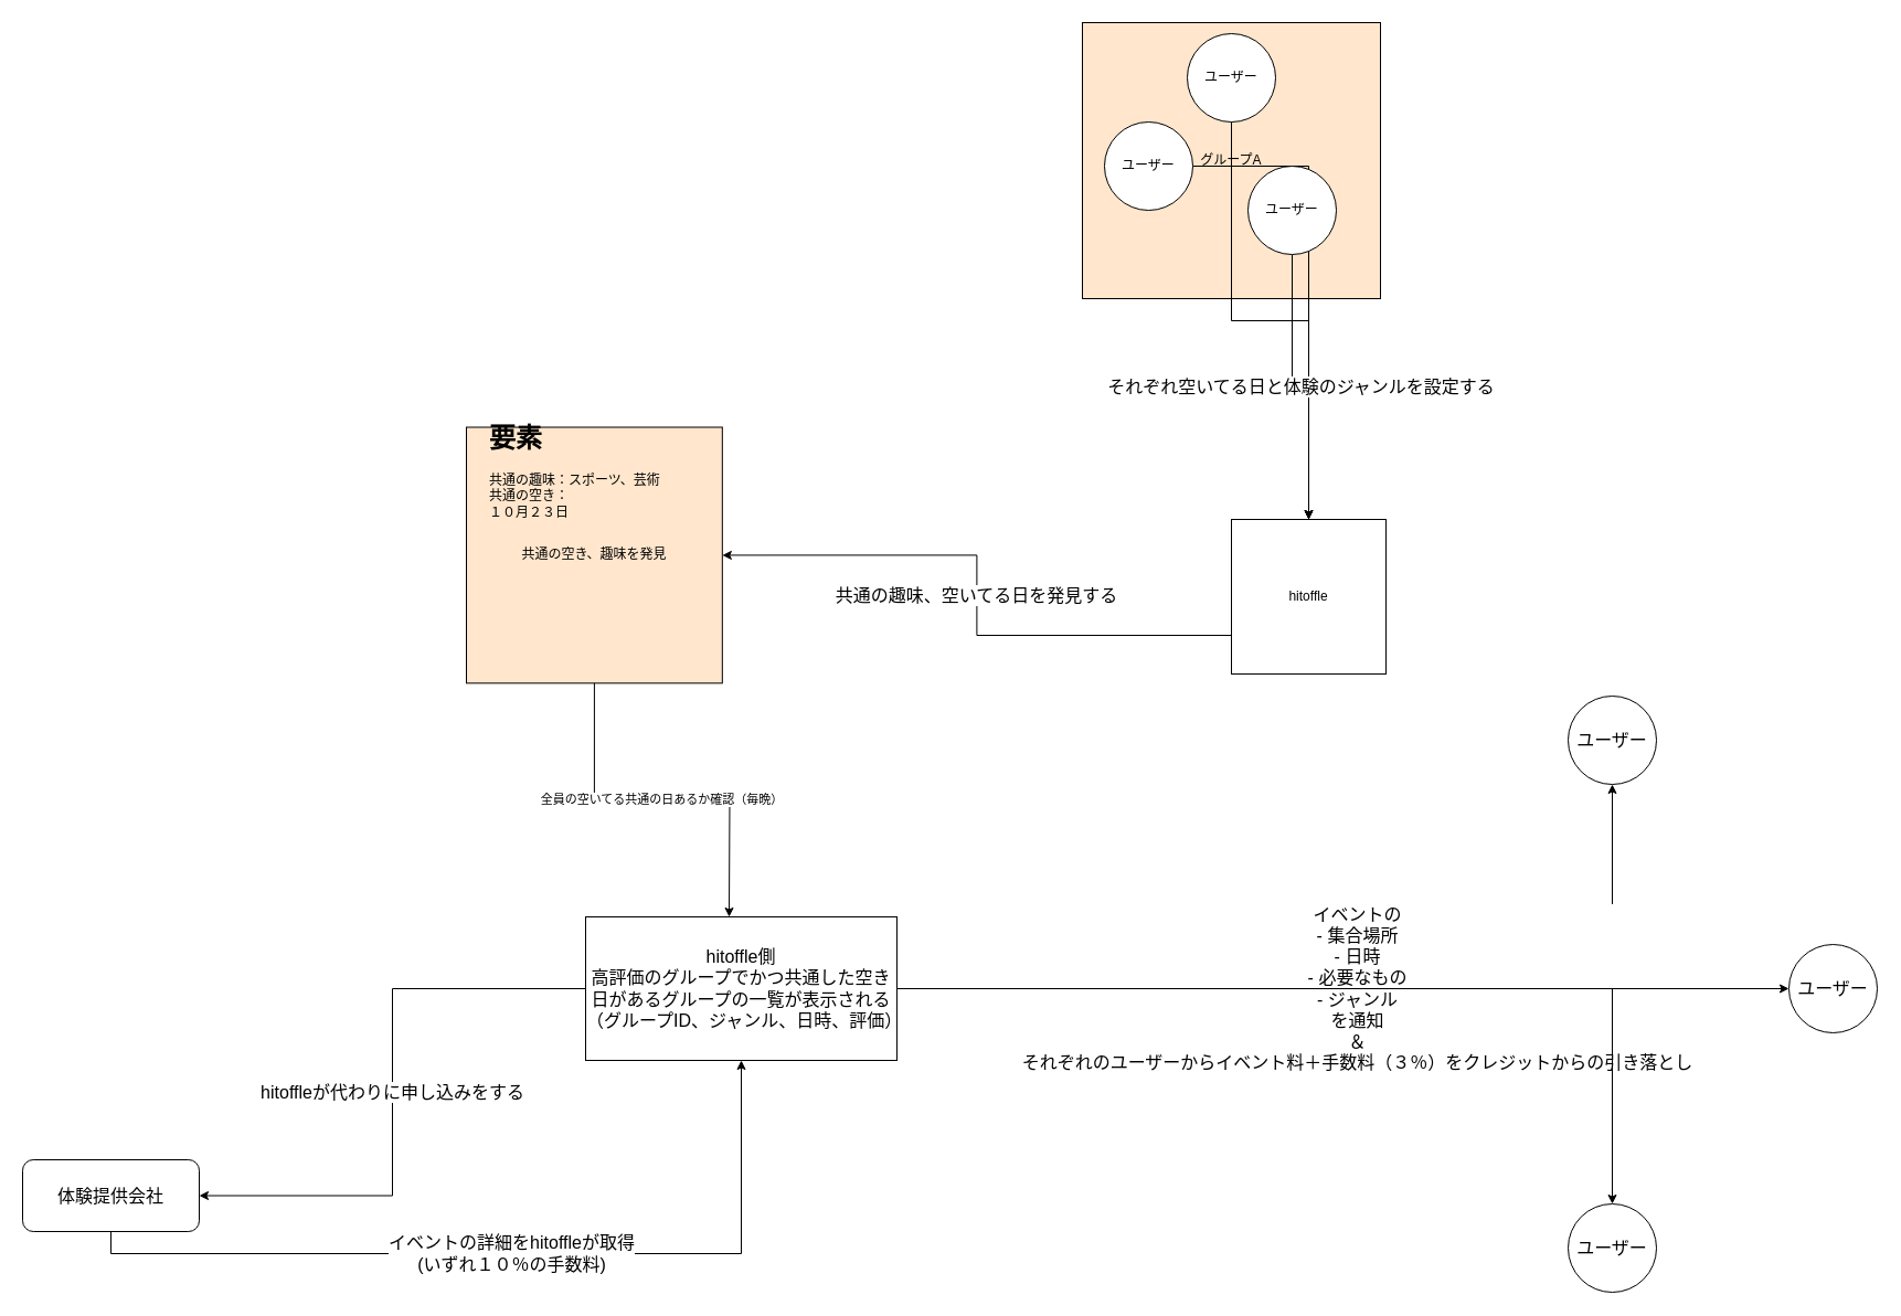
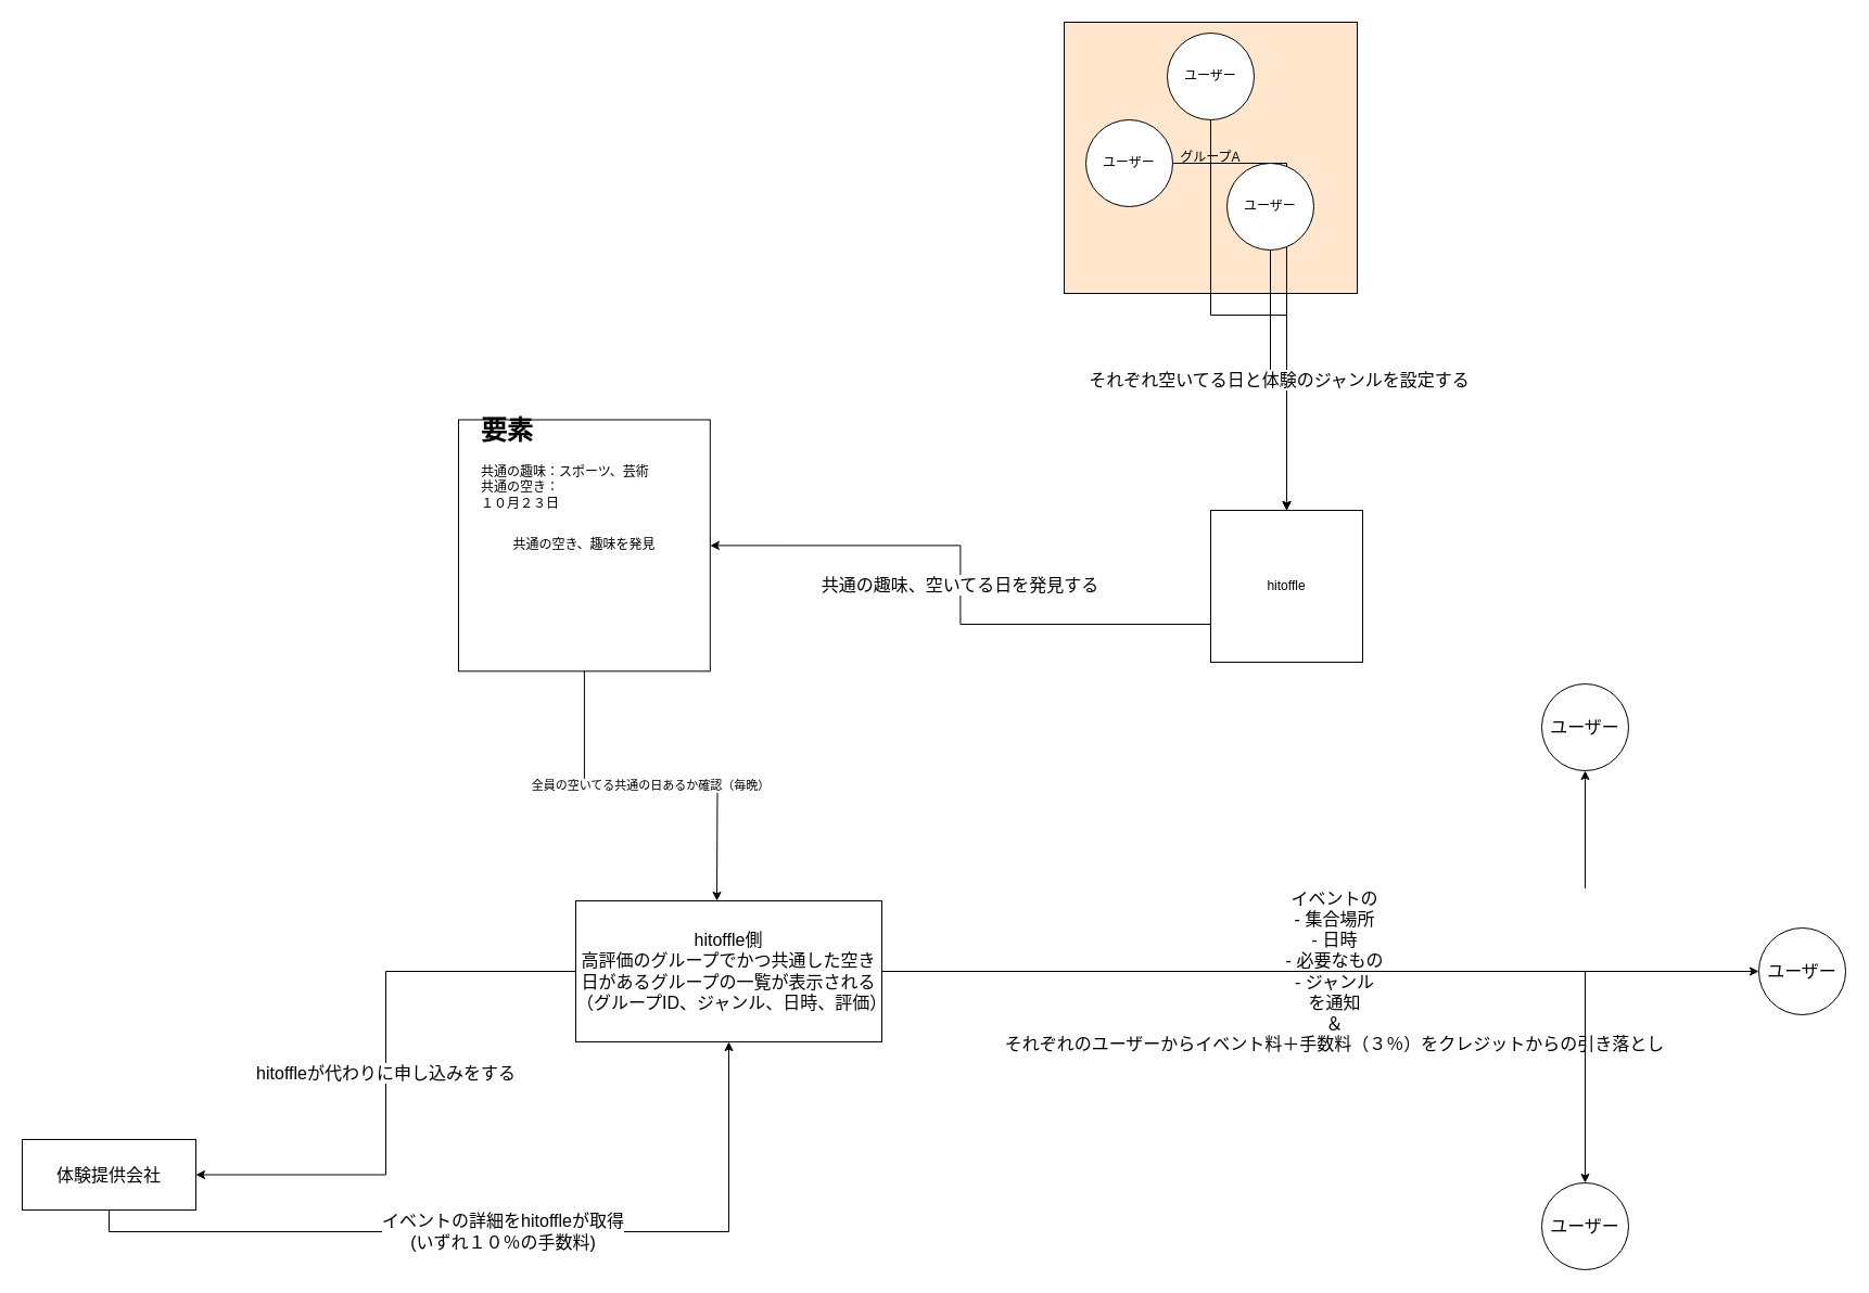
  <mxCell id="0" />
  <mxCell id="1" parent="0" />
  <mxCell id="2" value="グループA" style="rounded=0;whiteSpace=wrap;html=1;fillColor=#ffe6cc;" parent="1" vertex="1"><mxGeometry x="980" y="20" width="270" height="250" as="geometry" /></mxCell>
  <mxCell id="3" value="&lt;font style=&quot;font-size: 16px&quot;&gt;共通の趣味、空いてる日を発見する&lt;/font&gt;" style="edgeStyle=orthogonalEdgeStyle;rounded=0;orthogonalLoop=1;jettySize=auto;html=1;exitX=0;exitY=0.75;exitDx=0;exitDy=0;entryX=1;entryY=0.5;entryDx=0;entryDy=0;" edge="1" parent="1" source="4" target="12"><mxGeometry relative="1" as="geometry"><mxPoint x="790" y="525" as="targetPoint" /></mxGeometry></mxCell>
  <mxCell id="4" value="hitoffle" style="whiteSpace=wrap;html=1;aspect=fixed;" parent="1" vertex="1"><mxGeometry x="1115" y="470" width="140" height="140" as="geometry" /></mxCell>
  <mxCell id="5" style="edgeStyle=orthogonalEdgeStyle;rounded=0;orthogonalLoop=1;jettySize=auto;html=1;entryX=0.5;entryY=0;entryDx=0;entryDy=0;fontSize=16;" edge="1" parent="1" source="6" target="4"><mxGeometry relative="1" as="geometry" /></mxCell>
  <mxCell id="6" value="ユーザー" style="ellipse;whiteSpace=wrap;html=1;aspect=fixed;" vertex="1" parent="1"><mxGeometry x="1000" y="110" width="80" height="80" as="geometry" /></mxCell>
  <mxCell id="7" style="edgeStyle=orthogonalEdgeStyle;rounded=0;orthogonalLoop=1;jettySize=auto;html=1;fontSize=16;" edge="1" parent="1" source="8" target="4"><mxGeometry relative="1" as="geometry" /></mxCell>
  <mxCell id="8" value="ユーザー" style="ellipse;whiteSpace=wrap;html=1;aspect=fixed;" vertex="1" parent="1"><mxGeometry x="1075" y="30" width="80" height="80" as="geometry" /></mxCell>
  <mxCell id="9" value="それぞれ空いてる日と体験のジャンルを設定する" style="edgeStyle=orthogonalEdgeStyle;rounded=0;orthogonalLoop=1;jettySize=auto;html=1;fontSize=16;" edge="1" parent="1" source="10" target="4"><mxGeometry relative="1" as="geometry" /></mxCell>
  <mxCell id="10" value="ユーザー" style="ellipse;whiteSpace=wrap;html=1;aspect=fixed;" vertex="1" parent="1"><mxGeometry x="1130" y="150" width="80" height="80" as="geometry" /></mxCell>
  <mxCell id="11" value="" style="group" vertex="1" connectable="0" parent="1"><mxGeometry x="410" y="349" width="300" height="300" as="geometry" /></mxCell>
- <mxCell id="12" value="共通の空き、趣味を発見" style="whiteSpace=wrap;html=1;aspect=fixed;fillColor=#ffe6cc;" vertex="1" parent="11"><mxGeometry x="12.0" y="37.5" width="231.818" height="231.818" as="geometry" /></mxCell>
+ <mxCell id="12" value="共通の空き、趣味を発見" style="whiteSpace=wrap;html=1;aspect=fixed;" vertex="1" parent="11"><mxGeometry x="12.0" y="37.5" width="231.818" height="231.818" as="geometry" /></mxCell>
  <mxCell id="13" value="&lt;h1&gt;要素&lt;/h1&gt;&lt;div&gt;共通の趣味：スポーツ、芸術&lt;/div&gt;&lt;div&gt;共通の空き：&lt;/div&gt;&lt;div&gt;１０月２３日&lt;/div&gt;&lt;p&gt;&lt;br&gt;&lt;/p&gt;" style="text;html=1;strokeColor=none;fillColor=none;spacing=5;spacingTop=-20;whiteSpace=wrap;overflow=hidden;rounded=0;" parent="11" vertex="1"><mxGeometry x="28.128" y="28.125" width="175.872" height="146.875" as="geometry" /></mxCell>
  <mxCell id="14" value="全員の空いてる共通の日あるか確認（毎晩）" style="edgeStyle=orthogonalEdgeStyle;rounded=0;orthogonalLoop=1;jettySize=auto;html=1;exitX=0.5;exitY=1;exitDx=0;exitDy=0;" edge="1" parent="1" source="12"><mxGeometry relative="1" as="geometry"><mxPoint x="660" y="830" as="targetPoint" /></mxGeometry></mxCell>
  <mxCell id="15" value="イベントの詳細をhitoffleが取得&lt;br&gt;(いずれ１０％の手数料)" style="edgeStyle=orthogonalEdgeStyle;rounded=0;orthogonalLoop=1;jettySize=auto;html=1;fontSize=16;exitX=0.5;exitY=1;exitDx=0;exitDy=0;" edge="1" parent="1" source="16" target="21"><mxGeometry relative="1" as="geometry" /></mxCell>
- <mxCell id="16" value="&lt;font size=&quot;3&quot;&gt;体験提供会社&lt;/font&gt;" style="whiteSpace=wrap;html=1;labelBackgroundColor=#FFFFFF;fillColor=#FFFFFF;rounded=1;" vertex="1" parent="1"><mxGeometry x="20" y="1050" width="160" height="65" as="geometry" /></mxCell>
+ <mxCell id="16" value="&lt;font size=&quot;3&quot;&gt;体験提供会社&lt;/font&gt;" style="rounded=0;whiteSpace=wrap;html=1;labelBackgroundColor=#FFFFFF;fillColor=#FFFFFF;" vertex="1" parent="1"><mxGeometry x="20" y="1050" width="160" height="65" as="geometry" /></mxCell>
  <mxCell id="17" value="hitoffleが代わりに申し込みをする" style="edgeStyle=orthogonalEdgeStyle;rounded=0;orthogonalLoop=1;jettySize=auto;html=1;entryX=1;entryY=0.5;entryDx=0;entryDy=0;fontSize=16;" edge="1" parent="1" source="21" target="16"><mxGeometry relative="1" as="geometry" /></mxCell>
  <mxCell id="18" value="イベントの&lt;br&gt;- 集合場所&lt;br&gt;- 日時&lt;br&gt;- 必要なもの&lt;br&gt;- ジャンル&lt;br&gt;を通知&lt;br&gt;＆&lt;br&gt;それぞれのユーザーからイベント料＋手数料（３％）をクレジットからの引き落とし" style="edgeStyle=orthogonalEdgeStyle;rounded=0;orthogonalLoop=1;jettySize=auto;html=1;fontSize=16;" edge="1" parent="1" source="21" target="22"><mxGeometry relative="1" as="geometry"><mxPoint x="1280" y="730" as="targetPoint" /></mxGeometry></mxCell>
  <mxCell id="19" style="edgeStyle=orthogonalEdgeStyle;rounded=0;orthogonalLoop=1;jettySize=auto;html=1;fontSize=16;" edge="1" parent="1" source="21" target="23"><mxGeometry relative="1" as="geometry"><mxPoint x="1500" y="895" as="targetPoint" /></mxGeometry></mxCell>
  <mxCell id="20" style="edgeStyle=orthogonalEdgeStyle;rounded=0;orthogonalLoop=1;jettySize=auto;html=1;fontSize=16;" edge="1" parent="1" source="21" target="24"><mxGeometry relative="1" as="geometry" /></mxCell>
  <mxCell id="21" value="hitoffle側&lt;br&gt;高評価のグループでかつ共通した空き日があるグループの一覧が表示される&lt;br&gt;（グループID、ジャンル、日時、評価）" style="rounded=0;whiteSpace=wrap;html=1;labelBackgroundColor=#FFFFFF;fontSize=16;fillColor=#FFFFFF;" vertex="1" parent="1"><mxGeometry x="530" y="830" width="282" height="130" as="geometry" /></mxCell>
  <mxCell id="22" value="ユーザー" style="ellipse;whiteSpace=wrap;html=1;aspect=fixed;labelBackgroundColor=#FFFFFF;fontSize=16;fillColor=#FFFFFF;" vertex="1" parent="1"><mxGeometry x="1420" y="630" width="80" height="80" as="geometry" /></mxCell>
  <mxCell id="23" value="ユーザー" style="ellipse;whiteSpace=wrap;html=1;aspect=fixed;labelBackgroundColor=#FFFFFF;fontSize=16;fillColor=#FFFFFF;" vertex="1" parent="1"><mxGeometry x="1620" y="855" width="80" height="80" as="geometry" /></mxCell>
  <mxCell id="24" value="ユーザー" style="ellipse;whiteSpace=wrap;html=1;aspect=fixed;labelBackgroundColor=#FFFFFF;fontSize=16;fillColor=#FFFFFF;" vertex="1" parent="1"><mxGeometry x="1420" y="1090" width="80" height="80" as="geometry" /></mxCell>
